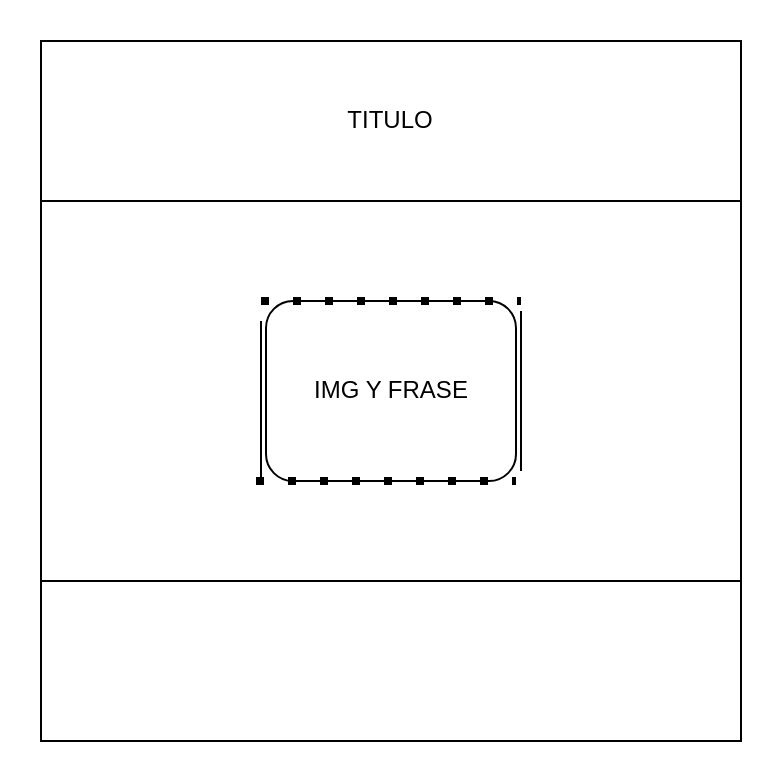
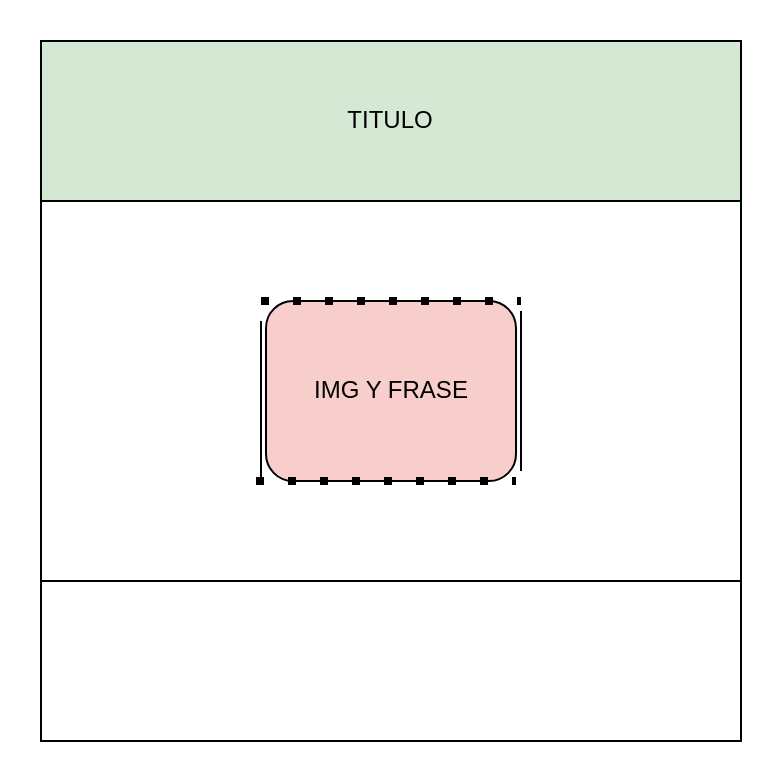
  <mxCell id="0" />
  <mxCell id="1" parent="0" />
  <mxCell id="2" value="" style="whiteSpace=wrap;html=1;aspect=fixed;" vertex="1" parent="1"><mxGeometry x="20" y="20" width="350" height="350" as="geometry" /></mxCell>
- <mxCell id="3" value="TITULO" style="rounded=0;whiteSpace=wrap;html=1;" vertex="1" parent="1"><mxGeometry x="20" y="20" width="350" height="80" as="geometry" /></mxCell>
+ <mxCell id="3" value="TITULO" style="rounded=0;whiteSpace=wrap;html=1;fillColor=#d5e8d4;" vertex="1" parent="1"><mxGeometry x="20" y="20" width="350" height="80" as="geometry" /></mxCell>
  <mxCell id="4" value="" style="rounded=0;whiteSpace=wrap;html=1;" vertex="1" parent="1"><mxGeometry x="20" y="290" width="350" height="80" as="geometry" /></mxCell>
- <mxCell id="5" value="IMG Y FRASE" style="rounded=1;whiteSpace=wrap;html=1;" vertex="1" parent="1"><mxGeometry x="132.5" y="150" width="125" height="90" as="geometry" /></mxCell>
+ <mxCell id="5" value="IMG Y FRASE" style="rounded=1;whiteSpace=wrap;html=1;fillColor=#f8cecc;" vertex="1" parent="1"><mxGeometry x="132.5" y="150" width="125" height="90" as="geometry" /></mxCell>
  <mxCell id="6" value="" style="endArrow=none;dashed=1;html=1;dashPattern=1 3;strokeWidth=4;rounded=0;" edge="1" parent="1"><mxGeometry width="50" height="50" relative="1" as="geometry"><mxPoint x="130" y="150" as="sourcePoint" /><mxPoint x="260" y="150" as="targetPoint" /></mxGeometry></mxCell>
  <mxCell id="7" value="" style="endArrow=none;dashed=1;html=1;dashPattern=1 3;strokeWidth=4;rounded=0;" edge="1" parent="1"><mxGeometry width="50" height="50" relative="1" as="geometry"><mxPoint x="127.5" y="240" as="sourcePoint" /><mxPoint x="257.5" y="240" as="targetPoint" /></mxGeometry></mxCell>
  <mxCell id="8" value="" style="endArrow=none;html=1;rounded=0;" edge="1" parent="1"><mxGeometry width="50" height="50" relative="1" as="geometry"><mxPoint x="260" y="155" as="sourcePoint" /><mxPoint x="260" y="235" as="targetPoint" /></mxGeometry></mxCell>
  <mxCell id="9" value="" style="endArrow=none;html=1;rounded=0;" edge="1" parent="1"><mxGeometry width="50" height="50" relative="1" as="geometry"><mxPoint x="130" y="160" as="sourcePoint" /><mxPoint x="130" y="240" as="targetPoint" /></mxGeometry></mxCell>
